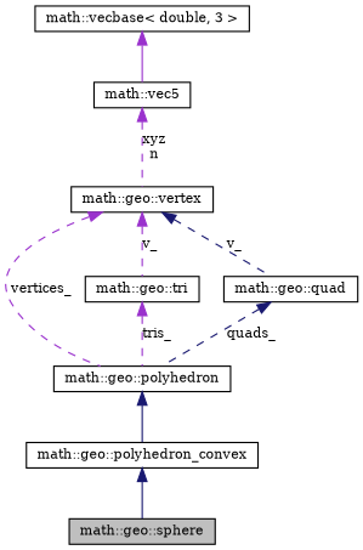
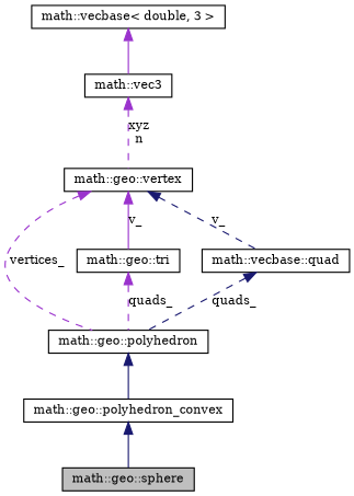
  digraph {
    fontname="DejaVu Serif"
    node [color=black fillcolor=white fontname="DejaVu Serif" fontsize=10 shape=record style=filled]
    edge [color=darkorchid3 dir=back fontname="DejaVu Serif" fontsize=10 labelfontname=Helvetica labelfontsize=10 style=dashed]
    n1 [fillcolor=grey75 fontcolor=black height=0.2 label="math::geo::sphere" width=0.4]
    n2 [height=0.2 label="math::geo::polyhedron_convex" width=0.4]
    n3 [height=0.2 label="math::geo::polyhedron" width=0.4]
    n4 [height=0.2 label="math::geo::tri" width=0.4]
    n5 [height=0.2 label="math::geo::vertex" width=0.4]
-   n6 [height=0.2 label="math::geo::quad" width=0.4]
-   n7 [height=0.2 label="math::vec5" width=0.4]
+   n6 [height=0.2 label="math::vecbase::quad" width=0.4]
+   n7 [height=0.2 label="math::vec3" width=0.4]
    n8 [height=0.2 label="math::vecbase\< double, 3 \>" width=0.4]
    n2 -> n1 [color=midnightblue style=solid]
    n3 -> n2 [color=midnightblue style=solid]
-   n4 -> n3 [label=tris_]
+   n4 -> n3 [label=quads_]
    n5 -> n3 [label=vertices_]
-   n5 -> n4 [label=v_]
+   n5 -> n4 [label=v_ style=solid]
    n5 -> n6 [color=midnightblue label=v_]
    n6 -> n3 [color=midnightblue label=quads_]
    n7 -> n5 [label="xyz\nn"]
    n8 -> n7 [style=solid]
  }
